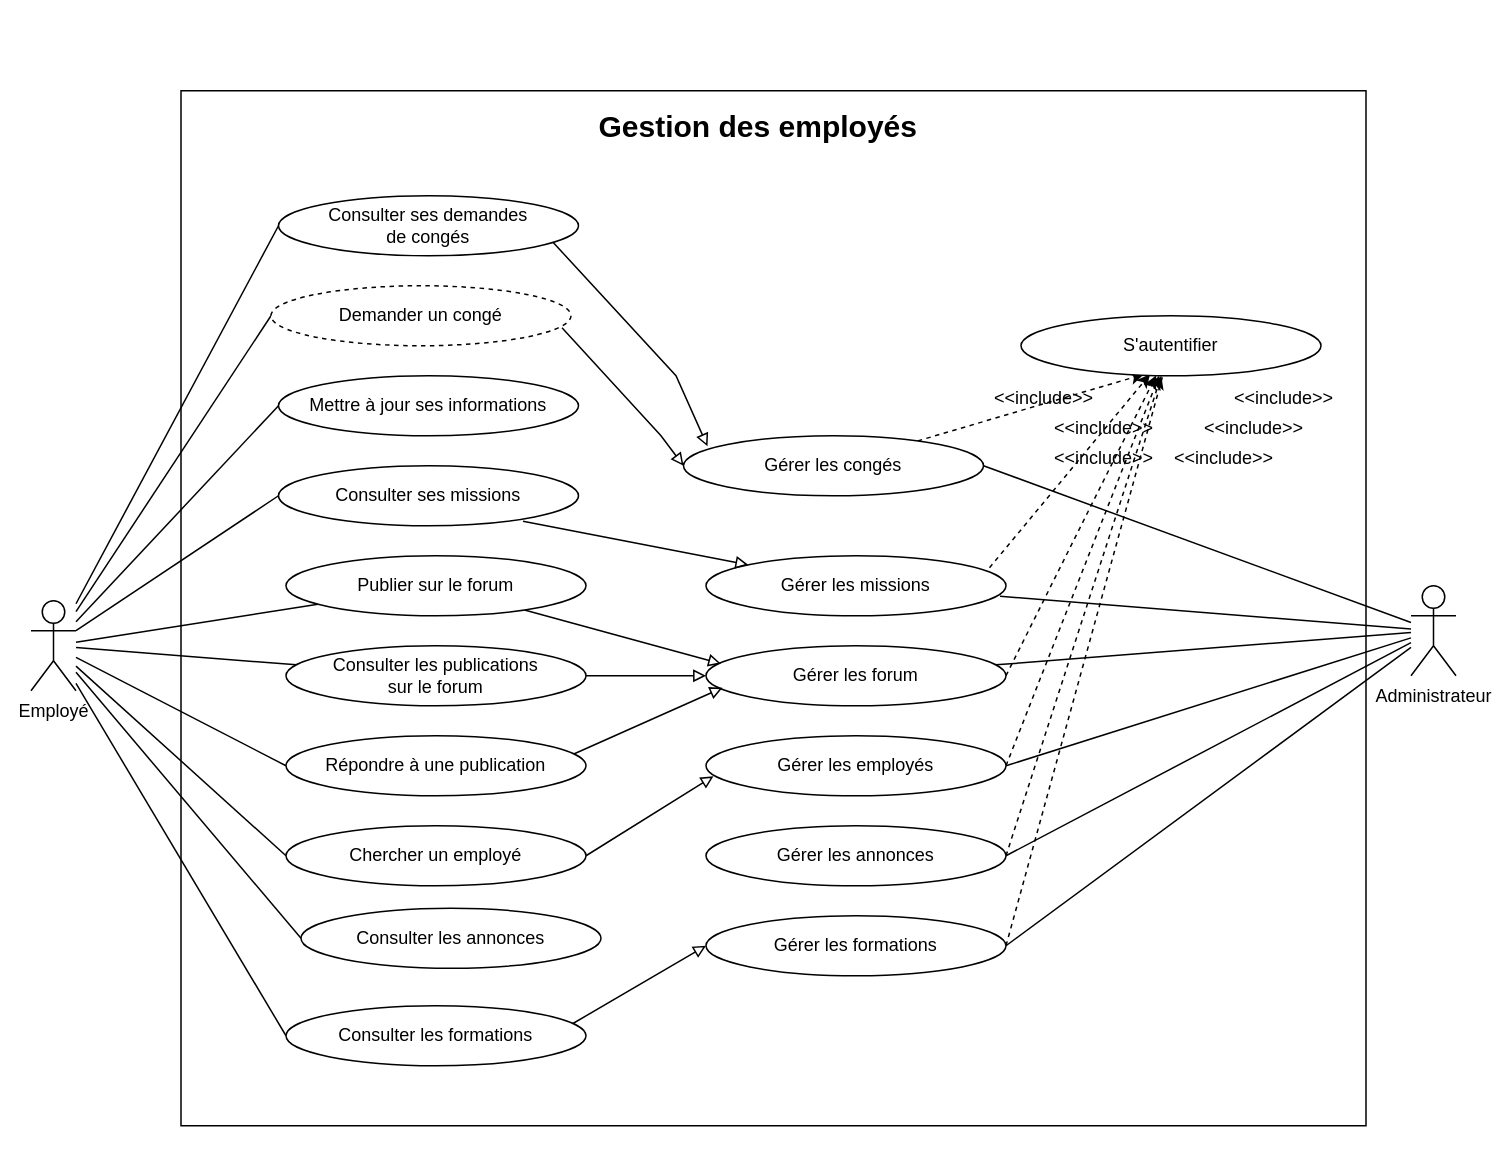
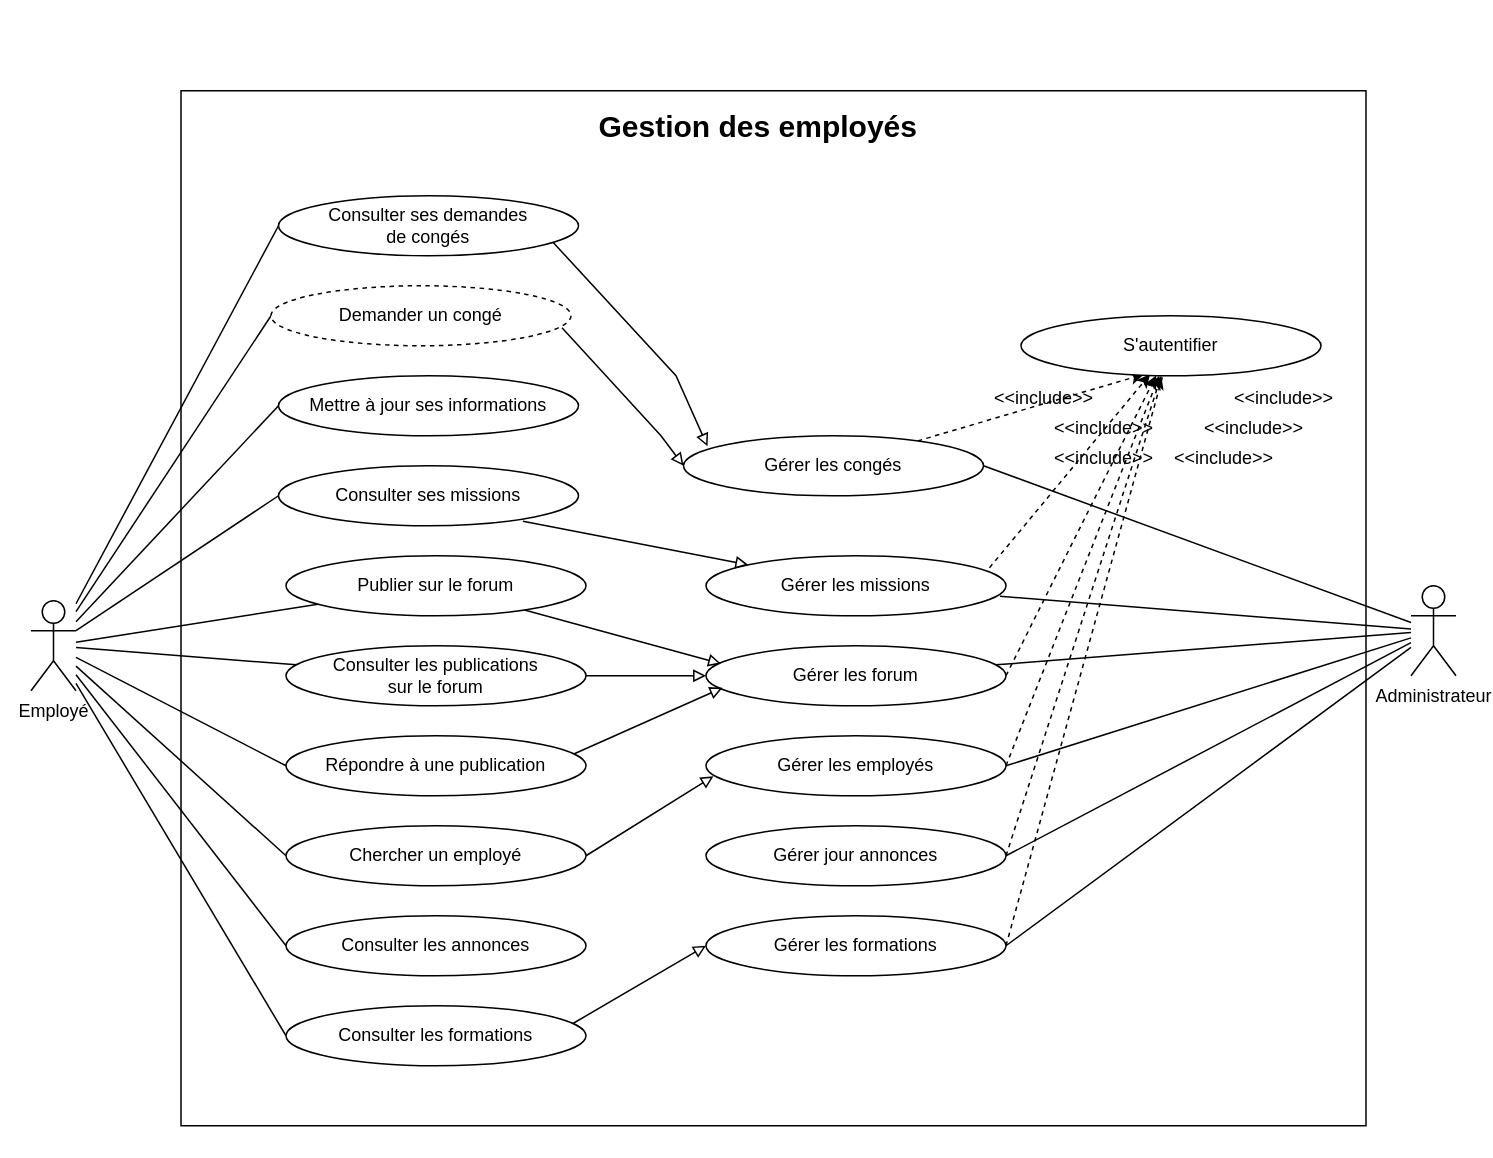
  <mxCell id="0" />
  <mxCell id="1" parent="0" />
  <mxCell id="2" value="" style="whiteSpace=wrap;html=1;" vertex="1" parent="1"><mxGeometry x="120" y="60" width="790" height="690" as="geometry" /></mxCell>
  <mxCell id="3" style="rounded=0;orthogonalLoop=1;jettySize=auto;html=1;entryX=0;entryY=0.5;entryDx=0;entryDy=0;endArrow=none;endFill=0;" edge="1" parent="1" source="13" target="35"><mxGeometry relative="1" as="geometry" /></mxCell>
  <mxCell id="4" style="rounded=0;orthogonalLoop=1;jettySize=auto;html=1;entryX=0;entryY=0.5;entryDx=0;entryDy=0;endArrow=none;endFill=0;exitX=1;exitY=0.333;exitDx=0;exitDy=0;exitPerimeter=0;" edge="1" parent="1" source="13" target="39"><mxGeometry relative="1" as="geometry" /></mxCell>
  <mxCell id="5" style="rounded=0;orthogonalLoop=1;jettySize=auto;html=1;endArrow=none;endFill=0;" edge="1" parent="1" source="13" target="48"><mxGeometry relative="1" as="geometry" /></mxCell>
  <mxCell id="6" style="rounded=0;orthogonalLoop=1;jettySize=auto;html=1;endArrow=none;endFill=0;" edge="1" parent="1" source="13" target="46"><mxGeometry relative="1" as="geometry" /></mxCell>
  <mxCell id="7" style="rounded=0;orthogonalLoop=1;jettySize=auto;html=1;entryX=0;entryY=0.5;entryDx=0;entryDy=0;endArrow=none;endFill=0;" edge="1" parent="1" source="13" target="50"><mxGeometry relative="1" as="geometry" /></mxCell>
  <mxCell id="8" style="rounded=0;orthogonalLoop=1;jettySize=auto;html=1;entryX=0;entryY=0.5;entryDx=0;entryDy=0;endArrow=none;endFill=0;" edge="1" parent="1" source="13" target="34"><mxGeometry relative="1" as="geometry" /></mxCell>
  <mxCell id="9" style="rounded=0;orthogonalLoop=1;jettySize=auto;html=1;entryX=0;entryY=0.5;entryDx=0;entryDy=0;endArrow=none;endFill=0;" edge="1" parent="1" source="13" target="44"><mxGeometry relative="1" as="geometry" /></mxCell>
  <mxCell id="10" style="rounded=0;orthogonalLoop=1;jettySize=auto;html=1;endArrow=none;endFill=0;entryX=0;entryY=0.5;entryDx=0;entryDy=0;" edge="1" parent="1" source="13" target="43"><mxGeometry relative="1" as="geometry" /></mxCell>
  <mxCell id="11" style="rounded=0;orthogonalLoop=1;jettySize=auto;html=1;entryX=0;entryY=0.5;entryDx=0;entryDy=0;endArrow=none;endFill=0;" edge="1" parent="1" source="13" target="37"><mxGeometry relative="1" as="geometry" /></mxCell>
  <mxCell id="12" style="rounded=0;orthogonalLoop=1;jettySize=auto;html=1;entryX=0;entryY=0.5;entryDx=0;entryDy=0;endArrow=none;endFill=0;" edge="1" parent="1" source="13" target="41"><mxGeometry relative="1" as="geometry" /></mxCell>
  <mxCell id="13" value="Employé" style="shape=umlActor;verticalLabelPosition=bottom;verticalAlign=top;html=1;outlineConnect=0;" vertex="1" parent="1"><mxGeometry x="20" y="400" width="30" height="60" as="geometry" /></mxCell>
  <mxCell id="14" style="rounded=0;orthogonalLoop=1;jettySize=auto;html=1;entryX=1;entryY=0.5;entryDx=0;entryDy=0;endArrow=none;endFill=0;" edge="1" parent="1" source="20" target="24"><mxGeometry relative="1" as="geometry" /></mxCell>
  <mxCell id="15" style="rounded=0;orthogonalLoop=1;jettySize=auto;html=1;entryX=0.98;entryY=0.675;entryDx=0;entryDy=0;entryPerimeter=0;endArrow=none;endFill=0;" edge="1" parent="1" source="20" target="26"><mxGeometry relative="1" as="geometry" /></mxCell>
  <mxCell id="16" style="rounded=0;orthogonalLoop=1;jettySize=auto;html=1;endArrow=none;endFill=0;" edge="1" parent="1" source="20" target="32"><mxGeometry relative="1" as="geometry" /></mxCell>
  <mxCell id="17" style="rounded=0;orthogonalLoop=1;jettySize=auto;html=1;entryX=1;entryY=0.5;entryDx=0;entryDy=0;endArrow=none;endFill=0;" edge="1" parent="1" source="20" target="22"><mxGeometry relative="1" as="geometry" /></mxCell>
  <mxCell id="18" style="rounded=0;orthogonalLoop=1;jettySize=auto;html=1;entryX=1;entryY=0.5;entryDx=0;entryDy=0;endArrow=none;endFill=0;" edge="1" parent="1" source="20" target="28"><mxGeometry relative="1" as="geometry" /></mxCell>
  <mxCell id="19" style="rounded=0;orthogonalLoop=1;jettySize=auto;html=1;entryX=1;entryY=0.5;entryDx=0;entryDy=0;endArrow=none;endFill=0;" edge="1" parent="1" source="20" target="30"><mxGeometry relative="1" as="geometry" /></mxCell>
  <mxCell id="20" value="Administrateur" style="shape=umlActor;verticalLabelPosition=bottom;verticalAlign=top;html=1;outlineConnect=0;" vertex="1" parent="1"><mxGeometry x="940" y="390" width="30" height="60" as="geometry" /></mxCell>
  <mxCell id="21" style="rounded=0;orthogonalLoop=1;jettySize=auto;html=1;dashed=1;exitX=1;exitY=0.5;exitDx=0;exitDy=0;" edge="1" parent="1" source="22" target="51"><mxGeometry relative="1" as="geometry" /></mxCell>
  <mxCell id="22" value="Gérer les employés" style="ellipse;whiteSpace=wrap;html=1;" vertex="1" parent="1"><mxGeometry x="470" y="490" width="200" height="40" as="geometry" /></mxCell>
  <mxCell id="23" style="rounded=0;orthogonalLoop=1;jettySize=auto;html=1;dashed=1;entryX=0.41;entryY=0.975;entryDx=0;entryDy=0;entryPerimeter=0;" edge="1" parent="1" source="24" target="51"><mxGeometry relative="1" as="geometry" /></mxCell>
  <mxCell id="24" value="Gérer les&amp;nbsp;congés" style="ellipse;whiteSpace=wrap;html=1;" vertex="1" parent="1"><mxGeometry x="455" y="290" width="200" height="40" as="geometry" /></mxCell>
  <mxCell id="25" style="rounded=0;orthogonalLoop=1;jettySize=auto;html=1;dashed=1;exitX=0.945;exitY=0.2;exitDx=0;exitDy=0;exitPerimeter=0;entryX=0.43;entryY=0.975;entryDx=0;entryDy=0;entryPerimeter=0;" edge="1" parent="1" source="26" target="51"><mxGeometry relative="1" as="geometry"><mxPoint x="777" y="219" as="targetPoint" /></mxGeometry></mxCell>
  <mxCell id="26" value="Gérer les&amp;nbsp;missions" style="ellipse;whiteSpace=wrap;html=1;" vertex="1" parent="1"><mxGeometry x="470" y="370" width="200" height="40" as="geometry" /></mxCell>
  <mxCell id="27" style="rounded=0;orthogonalLoop=1;jettySize=auto;html=1;dashed=1;exitX=1;exitY=0.5;exitDx=0;exitDy=0;" edge="1" parent="1" source="28" target="51"><mxGeometry relative="1" as="geometry" /></mxCell>
- <mxCell id="28" value="Gérer les&amp;nbsp;annonces" style="ellipse;whiteSpace=wrap;html=1;" vertex="1" parent="1"><mxGeometry x="470" y="550" width="200" height="40" as="geometry" /></mxCell>
+ <mxCell id="28" value="Gérer jour&amp;nbsp;annonces" style="ellipse;whiteSpace=wrap;html=1;" vertex="1" parent="1"><mxGeometry x="470" y="550" width="200" height="40" as="geometry" /></mxCell>
  <mxCell id="29" style="rounded=0;orthogonalLoop=1;jettySize=auto;html=1;dashed=1;exitX=1;exitY=0.5;exitDx=0;exitDy=0;endArrow=none;" edge="1" parent="1" source="30" target="51"><mxGeometry relative="1" as="geometry" /></mxCell>
  <mxCell id="30" value="Gérer les&amp;nbsp;formations" style="ellipse;whiteSpace=wrap;html=1;" vertex="1" parent="1"><mxGeometry x="470" y="610" width="200" height="40" as="geometry" /></mxCell>
  <mxCell id="31" style="rounded=0;orthogonalLoop=1;jettySize=auto;html=1;exitX=1;exitY=0.5;exitDx=0;exitDy=0;dashed=1;" edge="1" parent="1" source="32" target="51"><mxGeometry relative="1" as="geometry" /></mxCell>
  <mxCell id="32" value="Gérer les&amp;nbsp;forum" style="ellipse;whiteSpace=wrap;html=1;" vertex="1" parent="1"><mxGeometry x="470" y="430" width="200" height="40" as="geometry" /></mxCell>
  <mxCell id="33" style="rounded=0;orthogonalLoop=1;jettySize=auto;html=1;endArrow=block;endFill=0;entryX=0.025;entryY=0.675;entryDx=0;entryDy=0;entryPerimeter=0;exitX=1;exitY=0.5;exitDx=0;exitDy=0;" edge="1" parent="1" source="34" target="22"><mxGeometry relative="1" as="geometry" /></mxCell>
  <mxCell id="34" value="Chercher un employé" style="ellipse;whiteSpace=wrap;html=1;" vertex="1" parent="1"><mxGeometry x="190" y="550" width="200" height="40" as="geometry" /></mxCell>
  <mxCell id="35" value="Mettre à jour ses informations" style="ellipse;whiteSpace=wrap;html=1;" vertex="1" parent="1"><mxGeometry x="185" y="250" width="200" height="40" as="geometry" /></mxCell>
  <mxCell id="36" style="rounded=0;orthogonalLoop=1;jettySize=auto;html=1;endArrow=block;endFill=0;entryX=0;entryY=0.5;entryDx=0;entryDy=0;exitX=0.97;exitY=0.7;exitDx=0;exitDy=0;exitPerimeter=0;" edge="1" parent="1" source="37" target="24"><mxGeometry relative="1" as="geometry"><Array as="points"><mxPoint x="440" y="290" /></Array></mxGeometry></mxCell>
  <mxCell id="37" value="Demander un congé" style="ellipse;whiteSpace=wrap;html=1;dashed=1;" vertex="1" parent="1"><mxGeometry x="180" y="190" width="200" height="40" as="geometry" /></mxCell>
  <mxCell id="38" style="rounded=0;orthogonalLoop=1;jettySize=auto;html=1;exitX=0.815;exitY=0.925;exitDx=0;exitDy=0;exitPerimeter=0;endArrow=block;endFill=0;" edge="1" parent="1" source="39" target="26"><mxGeometry relative="1" as="geometry"><Array as="points" /></mxGeometry></mxCell>
  <mxCell id="39" value="Consulter ses missions" style="ellipse;whiteSpace=wrap;html=1;" vertex="1" parent="1"><mxGeometry x="185" y="310" width="200" height="40" as="geometry" /></mxCell>
  <mxCell id="40" style="rounded=0;orthogonalLoop=1;jettySize=auto;html=1;endArrow=block;endFill=0;entryX=0.08;entryY=0.175;entryDx=0;entryDy=0;entryPerimeter=0;exitX=0.915;exitY=0.775;exitDx=0;exitDy=0;exitPerimeter=0;" edge="1" parent="1" source="41" target="24"><mxGeometry relative="1" as="geometry"><Array as="points"><mxPoint x="450" y="250" /></Array></mxGeometry></mxCell>
  <mxCell id="41" value="Consulter ses demandes &lt;br&gt;de congés" style="ellipse;whiteSpace=wrap;html=1;" vertex="1" parent="1"><mxGeometry x="185" y="130" width="200" height="40" as="geometry" /></mxCell>
  <mxCell id="42" style="rounded=0;orthogonalLoop=1;jettySize=auto;html=1;entryX=0;entryY=0.5;entryDx=0;entryDy=0;endArrow=block;endFill=0;exitX=0.955;exitY=0.3;exitDx=0;exitDy=0;exitPerimeter=0;" edge="1" parent="1" source="43" target="30"><mxGeometry relative="1" as="geometry" /></mxCell>
  <mxCell id="43" value="Consulter les formations" style="ellipse;whiteSpace=wrap;html=1;" vertex="1" parent="1"><mxGeometry x="190" y="670" width="200" height="40" as="geometry" /></mxCell>
- <mxCell id="44" value="Consulter les&amp;nbsp;annonces" style="ellipse;whiteSpace=wrap;html=1;" vertex="1" parent="1"><mxGeometry x="200" y="605" width="200" height="40" as="geometry" /></mxCell>
+ <mxCell id="44" value="Consulter les&amp;nbsp;annonces" style="ellipse;whiteSpace=wrap;html=1;" vertex="1" parent="1"><mxGeometry x="190" y="610" width="200" height="40" as="geometry" /></mxCell>
  <mxCell id="45" style="rounded=0;orthogonalLoop=1;jettySize=auto;html=1;endArrow=block;endFill=0;entryX=0;entryY=0.5;entryDx=0;entryDy=0;" edge="1" parent="1" source="46" target="32"><mxGeometry relative="1" as="geometry"><mxPoint x="530" y="410" as="targetPoint" /></mxGeometry></mxCell>
  <mxCell id="46" value="Consulter les publications &lt;br&gt;sur le forum" style="ellipse;whiteSpace=wrap;html=1;" vertex="1" parent="1"><mxGeometry x="190" y="430" width="200" height="40" as="geometry" /></mxCell>
  <mxCell id="47" style="rounded=0;orthogonalLoop=1;jettySize=auto;html=1;endArrow=block;endFill=0;entryX=0.05;entryY=0.3;entryDx=0;entryDy=0;entryPerimeter=0;" edge="1" parent="1" source="48" target="32"><mxGeometry relative="1" as="geometry" /></mxCell>
  <mxCell id="48" value="Publier sur le forum" style="ellipse;whiteSpace=wrap;html=1;" vertex="1" parent="1"><mxGeometry x="190" y="370" width="200" height="40" as="geometry" /></mxCell>
  <mxCell id="49" style="rounded=0;orthogonalLoop=1;jettySize=auto;html=1;entryX=0.055;entryY=0.7;entryDx=0;entryDy=0;endArrow=block;endFill=0;exitX=0.95;exitY=0.325;exitDx=0;exitDy=0;exitPerimeter=0;entryPerimeter=0;" edge="1" parent="1" source="50" target="32"><mxGeometry relative="1" as="geometry" /></mxCell>
  <mxCell id="50" value="Répondre à une publication" style="ellipse;whiteSpace=wrap;html=1;" vertex="1" parent="1"><mxGeometry x="190" y="490" width="200" height="40" as="geometry" /></mxCell>
  <mxCell id="51" value="S'autentifier" style="ellipse;whiteSpace=wrap;html=1;" vertex="1" parent="1"><mxGeometry x="680" y="210" width="200" height="40" as="geometry" /></mxCell>
  <mxCell id="52" style="edgeStyle=orthogonalEdgeStyle;rounded=0;orthogonalLoop=1;jettySize=auto;html=1;exitX=0.5;exitY=1;exitDx=0;exitDy=0;" edge="1" parent="1" source="24" target="24"><mxGeometry relative="1" as="geometry" /></mxCell>
  <mxCell id="53" value="&amp;lt;&amp;lt;include&amp;gt;&amp;gt;" style="text;html=1;align=center;verticalAlign=middle;resizable=0;points=[];autosize=1;strokeColor=none;fillColor=none;" vertex="1" parent="1"><mxGeometry x="650" y="250" width="90" height="30" as="geometry" /></mxCell>
  <mxCell id="54" value="&amp;lt;&amp;lt;include&amp;gt;&amp;gt;" style="text;html=1;align=center;verticalAlign=middle;resizable=0;points=[];autosize=1;strokeColor=none;fillColor=none;" vertex="1" parent="1"><mxGeometry x="690" y="270" width="90" height="30" as="geometry" /></mxCell>
  <mxCell id="55" value="&amp;lt;&amp;lt;include&amp;gt;&amp;gt;" style="text;html=1;align=center;verticalAlign=middle;resizable=0;points=[];autosize=1;strokeColor=none;fillColor=none;" vertex="1" parent="1"><mxGeometry x="690" y="290" width="90" height="30" as="geometry" /></mxCell>
  <mxCell id="56" value="&amp;lt;&amp;lt;include&amp;gt;&amp;gt;" style="text;html=1;align=center;verticalAlign=middle;resizable=0;points=[];autosize=1;strokeColor=none;fillColor=none;" vertex="1" parent="1"><mxGeometry x="770" y="290" width="90" height="30" as="geometry" /></mxCell>
  <mxCell id="57" value="&amp;lt;&amp;lt;include&amp;gt;&amp;gt;" style="text;html=1;align=center;verticalAlign=middle;resizable=0;points=[];autosize=1;strokeColor=none;fillColor=none;" vertex="1" parent="1"><mxGeometry x="790" y="270" width="90" height="30" as="geometry" /></mxCell>
  <mxCell id="58" value="&amp;lt;&amp;lt;include&amp;gt;&amp;gt;" style="text;html=1;align=center;verticalAlign=middle;resizable=0;points=[];autosize=1;strokeColor=none;fillColor=none;" vertex="1" parent="1"><mxGeometry x="810" y="250" width="90" height="30" as="geometry" /></mxCell>
  <mxCell id="59" value="Gestion des employés" style="text;html=1;strokeColor=none;fillColor=none;align=center;verticalAlign=middle;whiteSpace=wrap;rounded=0;fontSize=20;fontStyle=1" vertex="1" parent="1"><mxGeometry x="380" y="68" width="250" height="30" as="geometry" /></mxCell>
  <mxCell id="60" value="" style="rounded=0;whiteSpace=wrap;html=1;strokeColor=none;" vertex="1" parent="1"><mxGeometry x="430" y="20" width="120" height="20" as="geometry" /></mxCell>
